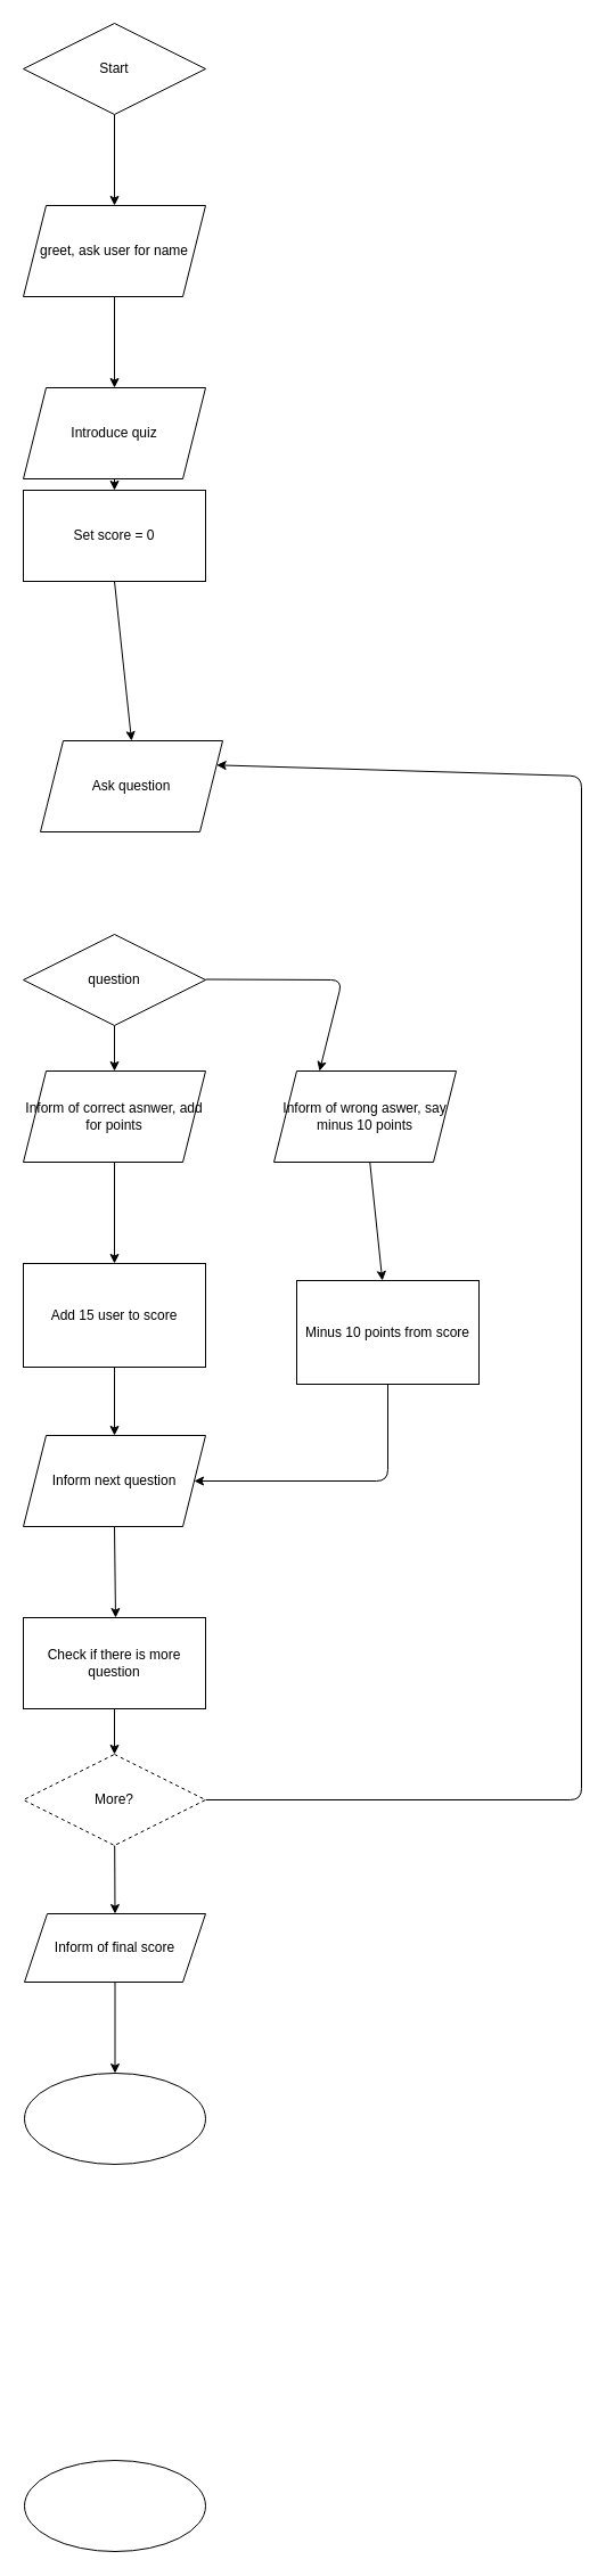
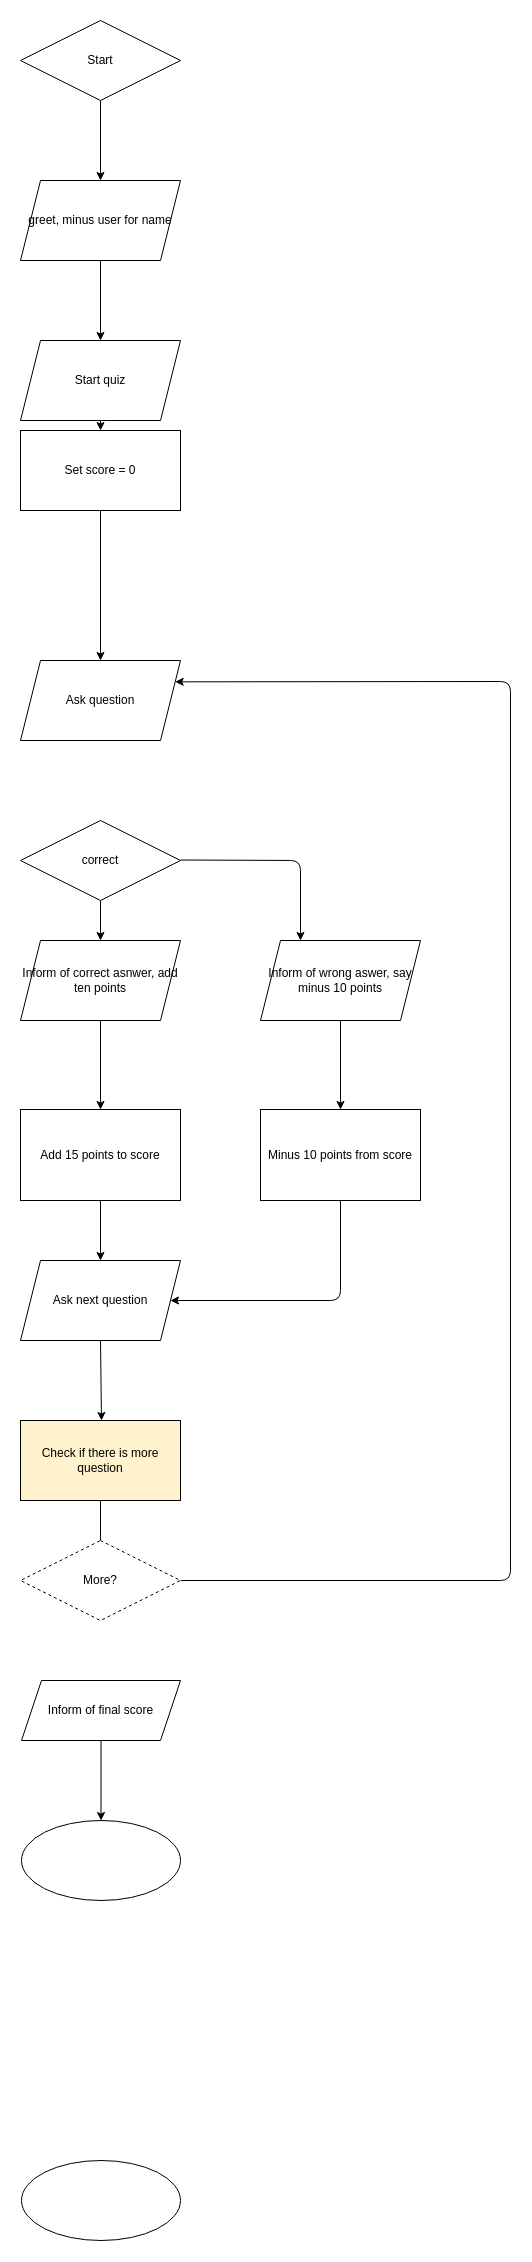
  <mxCell id="0" />
  <mxCell id="1" parent="0" />
  <mxCell id="2" style="edgeStyle=none;html=1;exitX=0.5;exitY=1;exitDx=0;exitDy=0;entryX=0.5;entryY=0;entryDx=0;entryDy=0;" parent="1" source="3" target="5" edge="1"><mxGeometry relative="1" as="geometry" /></mxCell>
  <mxCell id="3" value="Start" style="rhombus;whiteSpace=wrap;html=1;" parent="1" vertex="1"><mxGeometry x="20" y="20" width="160" height="80" as="geometry" /></mxCell>
  <mxCell id="4" style="edgeStyle=none;html=1;exitX=0.5;exitY=1;exitDx=0;exitDy=0;entryX=0.5;entryY=0;entryDx=0;entryDy=0;" parent="1" source="5" target="7" edge="1"><mxGeometry relative="1" as="geometry" /></mxCell>
- <mxCell id="5" value="greet, ask user for name" style="shape=parallelogram;perimeter=parallelogramPerimeter;whiteSpace=wrap;html=1;fixedSize=1;" parent="1" vertex="1"><mxGeometry x="20" y="180" width="160" height="80" as="geometry" /></mxCell>
+ <mxCell id="5" value="greet, minus user for name" style="shape=parallelogram;perimeter=parallelogramPerimeter;whiteSpace=wrap;html=1;fixedSize=1;" parent="1" vertex="1"><mxGeometry x="20" y="180" width="160" height="80" as="geometry" /></mxCell>
  <mxCell id="6" style="edgeStyle=none;html=1;exitX=0.5;exitY=1;exitDx=0;exitDy=0;entryX=0.5;entryY=0;entryDx=0;entryDy=0;" parent="1" source="7" target="9" edge="1"><mxGeometry relative="1" as="geometry" /></mxCell>
- <mxCell id="7" value="Introduce quiz" style="shape=parallelogram;perimeter=parallelogramPerimeter;whiteSpace=wrap;html=1;fixedSize=1;" parent="1" vertex="1"><mxGeometry x="20" y="340" width="160" height="80" as="geometry" /></mxCell>
+ <mxCell id="7" value="Start quiz" style="shape=parallelogram;perimeter=parallelogramPerimeter;whiteSpace=wrap;html=1;fixedSize=1;" parent="1" vertex="1"><mxGeometry x="20" y="340" width="160" height="80" as="geometry" /></mxCell>
  <mxCell id="8" style="edgeStyle=none;html=1;exitX=0.5;exitY=1;exitDx=0;exitDy=0;entryX=0.5;entryY=0;entryDx=0;entryDy=0;" parent="1" source="9" target="10" edge="1"><mxGeometry relative="1" as="geometry" /></mxCell>
  <mxCell id="9" value="Set score = 0" style="rounded=0;whiteSpace=wrap;html=1;" parent="1" vertex="1"><mxGeometry x="20" y="430" width="160" height="80" as="geometry" /></mxCell>
- <mxCell id="10" value="Ask question" style="shape=parallelogram;perimeter=parallelogramPerimeter;whiteSpace=wrap;html=1;fixedSize=1;" parent="1" vertex="1"><mxGeometry x="35" y="650" width="160" height="80" as="geometry" /></mxCell>
+ <mxCell id="10" value="Ask question" style="shape=parallelogram;perimeter=parallelogramPerimeter;whiteSpace=wrap;html=1;fixedSize=1;" parent="1" vertex="1"><mxGeometry x="20" y="660" width="160" height="80" as="geometry" /></mxCell>
  <mxCell id="11" value="" style="edgeStyle=none;html=1;" edge="1" parent="1" source="12" target="17"><mxGeometry relative="1" as="geometry" /></mxCell>
- <mxCell id="12" value="question" style="rhombus;whiteSpace=wrap;html=1;" parent="1" vertex="1"><mxGeometry x="20" y="820" width="160" height="80" as="geometry" /></mxCell>
+ <mxCell id="12" value="correct" style="rhombus;whiteSpace=wrap;html=1;" parent="1" vertex="1"><mxGeometry x="20" y="820" width="160" height="80" as="geometry" /></mxCell>
  <mxCell id="13" value="" style="endArrow=classic;html=1;entryX=0.25;entryY=0;entryDx=0;entryDy=0;" parent="1" edge="1" target="15"><mxGeometry width="50" height="50" relative="1" as="geometry"><mxPoint x="180" y="859.5" as="sourcePoint" /><mxPoint x="300" y="900" as="targetPoint" /><Array as="points"><mxPoint x="300" y="860" /></Array></mxGeometry></mxCell>
  <mxCell id="14" style="edgeStyle=none;html=1;" edge="1" parent="1" source="15" target="19"><mxGeometry relative="1" as="geometry" /></mxCell>
- <mxCell id="15" value="Inform of wrong aswer, say minus 10 points" style="shape=parallelogram;perimeter=parallelogramPerimeter;whiteSpace=wrap;html=1;fixedSize=1;" parent="1" vertex="1"><mxGeometry x="240" y="940" width="160" height="80" as="geometry" /></mxCell>
+ <mxCell id="15" value="Inform of wrong aswer, say minus 10 points" style="shape=parallelogram;perimeter=parallelogramPerimeter;whiteSpace=wrap;html=1;fixedSize=1;" parent="1" vertex="1"><mxGeometry x="260" y="940" width="160" height="80" as="geometry" /></mxCell>
  <mxCell id="16" value="" style="edgeStyle=none;html=1;" edge="1" parent="1" source="17" target="21"><mxGeometry relative="1" as="geometry" /></mxCell>
- <mxCell id="17" value="Inform of correct asnwer, add for points" style="shape=parallelogram;perimeter=parallelogramPerimeter;whiteSpace=wrap;html=1;fixedSize=1;" vertex="1" parent="1"><mxGeometry x="20" y="940" width="160" height="80" as="geometry" /></mxCell>
+ <mxCell id="17" value="Inform of correct asnwer, add ten points" style="shape=parallelogram;perimeter=parallelogramPerimeter;whiteSpace=wrap;html=1;fixedSize=1;" vertex="1" parent="1"><mxGeometry x="20" y="940" width="160" height="80" as="geometry" /></mxCell>
  <mxCell id="18" style="edgeStyle=none;html=1;exitX=0.5;exitY=1;exitDx=0;exitDy=0;entryX=1;entryY=0.5;entryDx=0;entryDy=0;" edge="1" parent="1" source="19" target="23"><mxGeometry relative="1" as="geometry"><Array as="points"><mxPoint x="340" y="1300" /></Array></mxGeometry></mxCell>
- <mxCell id="19" value="Minus 10 points from score" style="rounded=0;whiteSpace=wrap;html=1;" vertex="1" parent="1"><mxGeometry x="260" y="1124" width="160" height="91" as="geometry" /></mxCell>
+ <mxCell id="19" value="Minus 10 points from score" style="rounded=0;whiteSpace=wrap;html=1;" vertex="1" parent="1"><mxGeometry x="260" y="1109" width="160" height="91" as="geometry" /></mxCell>
  <mxCell id="20" style="edgeStyle=none;html=1;exitX=0.5;exitY=1;exitDx=0;exitDy=0;entryX=0.5;entryY=0;entryDx=0;entryDy=0;" edge="1" parent="1" source="21" target="23"><mxGeometry relative="1" as="geometry" /></mxCell>
- <mxCell id="21" value="Add 15 user to score" style="rounded=0;whiteSpace=wrap;html=1;" vertex="1" parent="1"><mxGeometry x="20" y="1109" width="160" height="91" as="geometry" /></mxCell>
+ <mxCell id="21" value="Add 15 points to score" style="rounded=0;whiteSpace=wrap;html=1;" vertex="1" parent="1"><mxGeometry x="20" y="1109" width="160" height="91" as="geometry" /></mxCell>
  <mxCell id="22" style="edgeStyle=none;html=1;exitX=0.5;exitY=1;exitDx=0;exitDy=0;entryX=0.5;entryY=0;entryDx=0;entryDy=0;" edge="1" parent="1" source="23"><mxGeometry relative="1" as="geometry"><mxPoint x="101" y="1420" as="targetPoint" /></mxGeometry></mxCell>
- <mxCell id="23" value="Inform next question" style="shape=parallelogram;perimeter=parallelogramPerimeter;whiteSpace=wrap;html=1;fixedSize=1;" vertex="1" parent="1"><mxGeometry x="20" y="1260" width="160" height="80" as="geometry" /></mxCell>
+ <mxCell id="23" value="Ask next question" style="shape=parallelogram;perimeter=parallelogramPerimeter;whiteSpace=wrap;html=1;fixedSize=1;" vertex="1" parent="1"><mxGeometry x="20" y="1260" width="160" height="80" as="geometry" /></mxCell>
  <mxCell id="24" value="" style="ellipse;whiteSpace=wrap;html=1;" vertex="1" parent="1"><mxGeometry x="21" y="2160" width="159" height="80" as="geometry" /></mxCell>
- <mxCell id="25" style="edgeStyle=none;html=1;exitX=0.5;exitY=1;exitDx=0;exitDy=0;entryX=0.5;entryY=0;entryDx=0;entryDy=0;" edge="1" parent="1" source="26" target="29"><mxGeometry relative="1" as="geometry" /></mxCell>
- <mxCell id="26" value="Check if there is more question" style="rounded=0;whiteSpace=wrap;html=1;" vertex="1" parent="1"><mxGeometry x="20" y="1420" width="160" height="80" as="geometry" /></mxCell>
- <mxCell id="27" style="edgeStyle=none;html=1;entryX=0.5;entryY=0;entryDx=0;entryDy=0;" edge="1" parent="1" source="29" target="31"><mxGeometry relative="1" as="geometry" /></mxCell>
+ <mxCell id="25" style="edgeStyle=none;html=1;exitX=0.5;exitY=1;exitDx=0;exitDy=0;entryX=0.5;entryY=0;entryDx=0;entryDy=0;endArrow=none;" edge="1" parent="1" source="26" target="29"><mxGeometry relative="1" as="geometry" /></mxCell>
+ <mxCell id="26" value="Check if there is more question" style="rounded=0;whiteSpace=wrap;html=1;fillColor=#fff2cc;" vertex="1" parent="1"><mxGeometry x="20" y="1420" width="160" height="80" as="geometry" /></mxCell>
  <mxCell id="28" style="edgeStyle=none;html=1;exitX=1;exitY=0.5;exitDx=0;exitDy=0;entryX=1;entryY=0.25;entryDx=0;entryDy=0;" edge="1" parent="1" source="29" target="10"><mxGeometry relative="1" as="geometry"><Array as="points"><mxPoint x="510" y="1580" /><mxPoint x="510" y="681" /></Array></mxGeometry></mxCell>
  <mxCell id="29" value="More?" style="rhombus;whiteSpace=wrap;html=1;dashed=1;" vertex="1" parent="1"><mxGeometry x="20" y="1540" width="160" height="80" as="geometry" /></mxCell>
  <mxCell id="30" style="edgeStyle=none;html=1;exitX=0.5;exitY=1;exitDx=0;exitDy=0;entryX=0.5;entryY=0;entryDx=0;entryDy=0;" edge="1" parent="1" source="31" target="32"><mxGeometry relative="1" as="geometry" /></mxCell>
  <mxCell id="31" value="Inform of final score" style="shape=parallelogram;perimeter=parallelogramPerimeter;whiteSpace=wrap;html=1;fixedSize=1;" vertex="1" parent="1"><mxGeometry x="21" y="1680" width="159" height="60" as="geometry" /></mxCell>
  <mxCell id="32" value="" style="ellipse;whiteSpace=wrap;html=1;" vertex="1" parent="1"><mxGeometry x="21" y="1820" width="159" height="80" as="geometry" /></mxCell>
